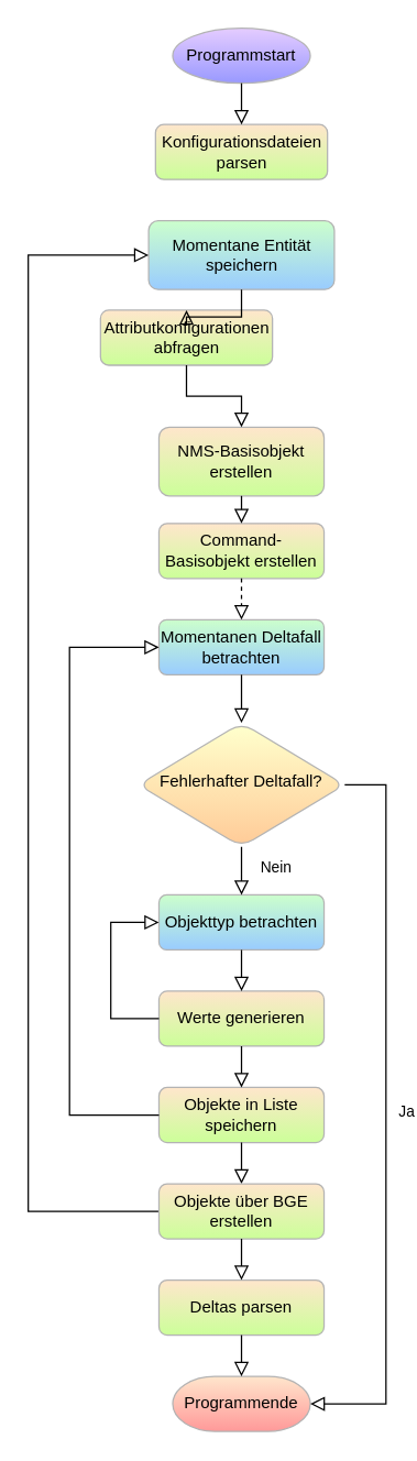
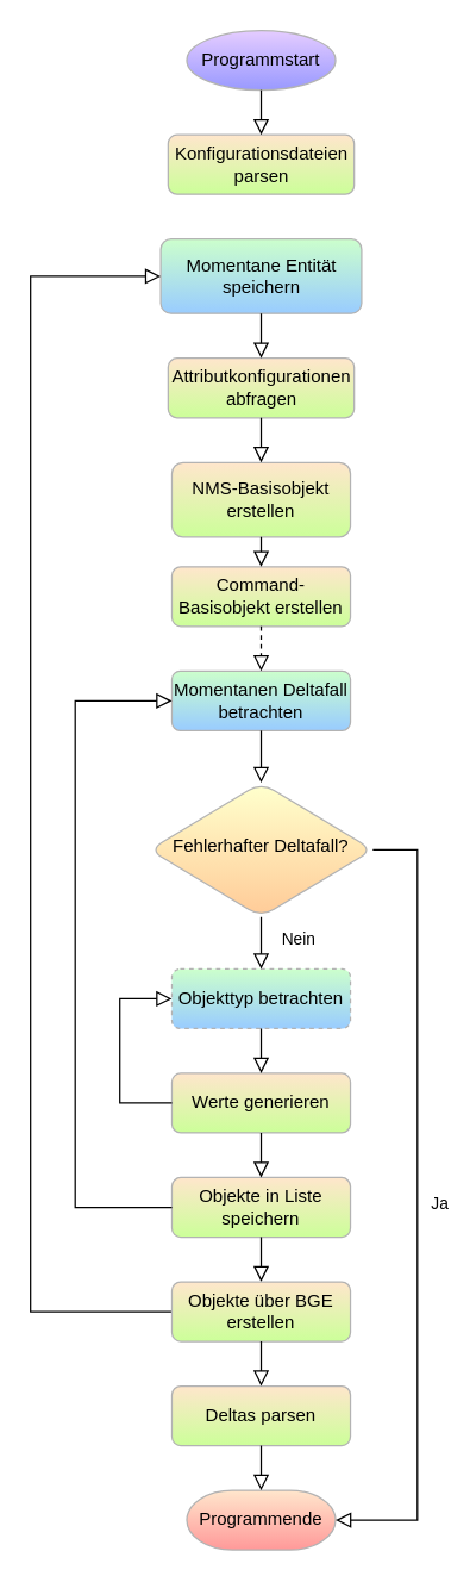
  <mxCell id="0" />
  <mxCell id="1" parent="0" />
  <mxCell id="2" value="Konfigurationsdateien parsen" style="rounded=1;whiteSpace=wrap;html=1;fontSize=12;glass=0;strokeWidth=1;shadow=0;gradientColor=#CCFF99;fillColor=#FFE6CC;strokeColor=#B3B3B3;fontColor=#000000;sketch=0;" parent="1" vertex="1"><mxGeometry x="112.5" y="90" width="125" height="40" as="geometry" /></mxCell>
- <mxCell id="3" value="Attributkonfigurationen abfragen" style="rounded=1;whiteSpace=wrap;html=1;fontSize=12;glass=0;strokeWidth=1;shadow=0;fillColor=#FFE6CC;strokeColor=#B3B3B3;fontColor=#000000;gradientColor=#CCFF99;sketch=0;" parent="1" vertex="1"><mxGeometry x="72.5" y="225" width="125" height="40" as="geometry" /></mxCell>
+ <mxCell id="3" value="Attributkonfigurationen abfragen" style="rounded=1;whiteSpace=wrap;html=1;fontSize=12;glass=0;strokeWidth=1;shadow=0;fillColor=#FFE6CC;strokeColor=#B3B3B3;fontColor=#000000;gradientColor=#CCFF99;sketch=0;" parent="1" vertex="1"><mxGeometry x="112.5" y="240" width="125" height="40" as="geometry" /></mxCell>
  <mxCell id="4" value="Momentane Entität speichern" style="rounded=1;whiteSpace=wrap;html=1;absoluteArcSize=1;arcSize=14;strokeWidth=1;shadow=0;glass=0;sketch=0;fontFamily=Helvetica;fontSize=12;fontColor=#000000;fillColor=#CCFFCC;gradientColor=#99CCFF;strokeColor=#B3B3B3;" parent="1" vertex="1"><mxGeometry x="107.5" y="160" width="135" height="50" as="geometry" /></mxCell>
  <mxCell id="5" value="" style="rounded=0;html=1;jettySize=auto;orthogonalLoop=1;fontSize=11;endArrow=block;endFill=0;endSize=8;strokeWidth=1;shadow=0;labelBackgroundColor=none;edgeStyle=orthogonalEdgeStyle;exitX=0.5;exitY=1;exitDx=0;exitDy=0;" parent="1" source="4" target="3" edge="1"><mxGeometry y="15" relative="1" as="geometry"><mxPoint as="offset" /><mxPoint x="185" y="130" as="sourcePoint" /><mxPoint x="185" y="170" as="targetPoint" /></mxGeometry></mxCell>
  <mxCell id="6" value="NMS-Basisobjekt erstellen" style="rounded=1;whiteSpace=wrap;html=1;fontSize=12;glass=0;strokeWidth=1;shadow=0;fillColor=#FFE6CC;strokeColor=#B3B3B3;fontColor=#000000;gradientColor=#CCFF99;sketch=0;" parent="1" vertex="1"><mxGeometry x="115" y="310" width="120" height="50" as="geometry" /></mxCell>
  <mxCell id="7" value="" style="rounded=0;html=1;jettySize=auto;orthogonalLoop=1;fontSize=11;endArrow=block;endFill=0;endSize=8;strokeWidth=1;shadow=0;labelBackgroundColor=none;edgeStyle=orthogonalEdgeStyle;exitX=0.5;exitY=1;exitDx=0;exitDy=0;entryX=0.5;entryY=0;entryDx=0;entryDy=0;" parent="1" source="3" target="6" edge="1"><mxGeometry y="15" relative="1" as="geometry"><mxPoint as="offset" /><mxPoint x="490" y="180" as="sourcePoint" /><mxPoint x="560" y="300" as="targetPoint" /></mxGeometry></mxCell>
  <mxCell id="8" value="Command-Basisobjekt erstellen" style="rounded=1;whiteSpace=wrap;html=1;fontSize=12;glass=0;strokeWidth=1;shadow=0;fillColor=#FFE6CC;strokeColor=#B3B3B3;fontColor=#000000;gradientColor=#CCFF99;sketch=0;" vertex="1" parent="1"><mxGeometry x="115" y="380" width="120" height="40" as="geometry" /></mxCell>
  <mxCell id="9" value="" style="rounded=0;html=1;jettySize=auto;orthogonalLoop=1;fontSize=11;endArrow=block;endFill=0;endSize=8;strokeWidth=1;shadow=0;labelBackgroundColor=none;edgeStyle=orthogonalEdgeStyle;exitX=0.5;exitY=1;exitDx=0;exitDy=0;entryX=0.5;entryY=0;entryDx=0;entryDy=0;" edge="1" parent="1" source="6" target="8"><mxGeometry y="15" relative="1" as="geometry"><mxPoint as="offset" /><mxPoint x="185" y="300" as="sourcePoint" /><mxPoint x="185" y="340" as="targetPoint" /></mxGeometry></mxCell>
  <mxCell id="10" value="Momentanen Deltafall betrachten" style="rounded=1;whiteSpace=wrap;html=1;fontSize=12;glass=0;strokeWidth=1;shadow=0;fillColor=#CCFFCC;strokeColor=#B3B3B3;fontColor=#000000;gradientColor=#99CCFF;sketch=0;arcSize=14;" vertex="1" parent="1"><mxGeometry x="115" y="450" width="120" height="40" as="geometry" /></mxCell>
  <mxCell id="11" value="" style="rounded=0;html=1;jettySize=auto;orthogonalLoop=1;fontSize=11;endArrow=block;endFill=0;endSize=8;strokeWidth=1;shadow=0;labelBackgroundColor=none;edgeStyle=orthogonalEdgeStyle;exitX=0.5;exitY=1;exitDx=0;exitDy=0;entryX=0.5;entryY=0;entryDx=0;entryDy=0;dashed=1;" edge="1" parent="1" source="8" target="10"><mxGeometry y="15" relative="1" as="geometry"><mxPoint as="offset" /><mxPoint x="185" y="380" as="sourcePoint" /><mxPoint x="185" y="420" as="targetPoint" /></mxGeometry></mxCell>
  <mxCell id="12" value="Fehlerhafter Deltafall?" style="rhombus;whiteSpace=wrap;html=1;shadow=0;fontFamily=Helvetica;fontSize=12;align=center;strokeWidth=1;spacing=6;spacingTop=-4;fillColor=#FFCC99;strokeColor=#B3B3B3;fontColor=#000000;rounded=1;glass=0;gradientColor=#FFFFCC;sketch=0;gradientDirection=north;" vertex="1" parent="1"><mxGeometry x="100" y="525" width="150" height="90" as="geometry" /></mxCell>
  <mxCell id="13" value="" style="rounded=0;html=1;jettySize=auto;orthogonalLoop=1;fontSize=11;endArrow=block;endFill=0;endSize=8;strokeWidth=1;shadow=0;labelBackgroundColor=none;edgeStyle=orthogonalEdgeStyle;exitX=0.5;exitY=1;exitDx=0;exitDy=0;entryX=0.5;entryY=0;entryDx=0;entryDy=0;" edge="1" parent="1" source="10" target="12"><mxGeometry y="15" relative="1" as="geometry"><mxPoint as="offset" /><mxPoint x="185" y="460" as="sourcePoint" /><mxPoint x="185" y="500" as="targetPoint" /></mxGeometry></mxCell>
- <mxCell id="14" value="Objekttyp betrachten" style="rounded=1;whiteSpace=wrap;html=1;fontSize=12;glass=0;strokeWidth=1;shadow=0;fillColor=#CCFFCC;strokeColor=#B3B3B3;fontColor=#000000;gradientColor=#99CCFF;sketch=0;arcSize=14;" vertex="1" parent="1"><mxGeometry x="115" y="650" width="120" height="40" as="geometry" /></mxCell>
+ <mxCell id="14" value="Objekttyp betrachten" style="rounded=1;whiteSpace=wrap;html=1;fontSize=12;glass=0;strokeWidth=1;shadow=0;fillColor=#CCFFCC;strokeColor=#B3B3B3;fontColor=#000000;gradientColor=#99CCFF;sketch=0;arcSize=14;dashed=1;" vertex="1" parent="1"><mxGeometry x="115" y="650" width="120" height="40" as="geometry" /></mxCell>
  <mxCell id="15" value="Nein" style="rounded=0;html=1;jettySize=auto;orthogonalLoop=1;fontSize=11;endArrow=block;endFill=0;endSize=8;strokeWidth=1;shadow=0;labelBackgroundColor=none;edgeStyle=orthogonalEdgeStyle;exitX=0.5;exitY=1;exitDx=0;exitDy=0;" edge="1" parent="1" source="12" target="14"><mxGeometry x="0.111" y="25" relative="1" as="geometry"><mxPoint as="offset" /><mxPoint x="310" y="640" as="sourcePoint" /><mxPoint x="310" y="680" as="targetPoint" /></mxGeometry></mxCell>
  <mxCell id="16" value="Werte generieren" style="rounded=1;whiteSpace=wrap;html=1;fontSize=12;glass=0;strokeWidth=1;shadow=0;fillColor=#FFE6CC;strokeColor=#B3B3B3;fontColor=#000000;gradientColor=#CCFF99;sketch=0;" vertex="1" parent="1"><mxGeometry x="115" y="720" width="120" height="40" as="geometry" /></mxCell>
  <mxCell id="17" value="" style="rounded=0;html=1;jettySize=auto;orthogonalLoop=1;fontSize=11;endArrow=block;endFill=0;endSize=8;strokeWidth=1;shadow=0;labelBackgroundColor=none;edgeStyle=orthogonalEdgeStyle;exitX=0.5;exitY=1;exitDx=0;exitDy=0;entryX=0.5;entryY=0;entryDx=0;entryDy=0;" edge="1" parent="1" source="14" target="16"><mxGeometry y="15" relative="1" as="geometry"><mxPoint as="offset" /><mxPoint x="185" y="540" as="sourcePoint" /><mxPoint x="185" y="570" as="targetPoint" /></mxGeometry></mxCell>
  <mxCell id="18" value="Objekte in Liste speichern" style="rounded=1;whiteSpace=wrap;html=1;fontSize=12;glass=0;strokeWidth=1;shadow=0;fillColor=#FFE6CC;strokeColor=#B3B3B3;fontColor=#000000;gradientColor=#CCFF99;sketch=0;" vertex="1" parent="1"><mxGeometry x="115" y="790" width="120" height="40" as="geometry" /></mxCell>
  <mxCell id="19" value="" style="rounded=0;html=1;jettySize=auto;orthogonalLoop=1;fontSize=11;endArrow=block;endFill=0;endSize=8;strokeWidth=1;shadow=0;labelBackgroundColor=none;edgeStyle=orthogonalEdgeStyle;exitX=0.5;exitY=1;exitDx=0;exitDy=0;entryX=0.5;entryY=0;entryDx=0;entryDy=0;" edge="1" parent="1" source="16" target="18"><mxGeometry y="15" relative="1" as="geometry"><mxPoint as="offset" /><mxPoint x="185" y="730" as="sourcePoint" /><mxPoint x="185" y="760" as="targetPoint" /></mxGeometry></mxCell>
  <mxCell id="20" value="Deltas parsen" style="rounded=1;whiteSpace=wrap;html=1;fontSize=12;glass=0;strokeWidth=1;shadow=0;fillColor=#FFE6CC;strokeColor=#B3B3B3;fontColor=#000000;gradientColor=#CCFF99;sketch=0;" vertex="1" parent="1"><mxGeometry x="115" y="930" width="120" height="40" as="geometry" /></mxCell>
  <mxCell id="21" value="" style="rounded=0;html=1;jettySize=auto;orthogonalLoop=1;fontSize=11;endArrow=block;endFill=0;endSize=8;strokeWidth=1;shadow=0;labelBackgroundColor=none;edgeStyle=orthogonalEdgeStyle;exitX=0.5;exitY=1;exitDx=0;exitDy=0;entryX=0.5;entryY=0;entryDx=0;entryDy=0;" edge="1" parent="1" source="18" target="29"><mxGeometry y="15" relative="1" as="geometry"><mxPoint as="offset" /><mxPoint x="185" y="800" as="sourcePoint" /><mxPoint x="175" y="860" as="targetPoint" /></mxGeometry></mxCell>
  <mxCell id="22" value="Programmende" style="strokeWidth=1;html=1;shape=mxgraph.flowchart.terminator;whiteSpace=wrap;fillColor=#FFE6CC;strokeColor=#B3B3B3;fontColor=#000000;rounded=1;glass=0;shadow=0;gradientColor=#FF9999;sketch=0;gradientDirection=south;" vertex="1" parent="1"><mxGeometry x="125" y="1000" width="100" height="40" as="geometry" /></mxCell>
  <mxCell id="23" value="" style="rounded=0;html=1;jettySize=auto;orthogonalLoop=1;fontSize=11;endArrow=block;endFill=0;endSize=8;strokeWidth=1;shadow=0;labelBackgroundColor=none;edgeStyle=orthogonalEdgeStyle;exitX=0.5;exitY=1;exitDx=0;exitDy=0;entryX=0.5;entryY=0;entryDx=0;entryDy=0;entryPerimeter=0;" edge="1" parent="1" source="20" target="22"><mxGeometry y="15" relative="1" as="geometry"><mxPoint as="offset" /><mxPoint x="185" y="870" as="sourcePoint" /><mxPoint x="175" y="930" as="targetPoint" /></mxGeometry></mxCell>
  <mxCell id="24" value="Programmstart" style="strokeWidth=1;html=1;shape=mxgraph.flowchart.start_1;whiteSpace=wrap;gradientColor=#9999FF;gradientDirection=south;fillColor=#E5CCFF;strokeColor=#B3B3B3;fontColor=#000000;rounded=1;glass=0;shadow=0;sketch=0;" vertex="1" parent="1"><mxGeometry x="125" y="20" width="100" height="40" as="geometry" /></mxCell>
  <mxCell id="25" value="" style="rounded=0;html=1;jettySize=auto;orthogonalLoop=1;fontSize=11;endArrow=block;endFill=0;endSize=8;strokeWidth=1;shadow=0;labelBackgroundColor=none;edgeStyle=orthogonalEdgeStyle;exitX=0.5;exitY=1;exitDx=0;exitDy=0;exitPerimeter=0;entryX=0.5;entryY=0;entryDx=0;entryDy=0;" edge="1" parent="1" source="24" target="2"><mxGeometry relative="1" as="geometry"><mxPoint x="185" y="10" as="sourcePoint" /><mxPoint x="185" y="40" as="targetPoint" /></mxGeometry></mxCell>
  <mxCell id="26" value="" style="rounded=0;html=1;jettySize=auto;orthogonalLoop=1;fontSize=11;endArrow=block;endFill=0;endSize=8;strokeWidth=1;shadow=0;labelBackgroundColor=none;edgeStyle=orthogonalEdgeStyle;entryX=0;entryY=0.5;entryDx=0;entryDy=0;exitX=0;exitY=0.5;exitDx=0;exitDy=0;" edge="1" parent="1" source="29" target="4"><mxGeometry x="0.42" y="-40" relative="1" as="geometry"><mxPoint as="offset" /><mxPoint x="10" y="920" as="sourcePoint" /><mxPoint x="40" y="290" as="targetPoint" /><Array as="points"><mxPoint x="20" y="880" /><mxPoint x="20" y="185" /></Array></mxGeometry></mxCell>
  <mxCell id="27" value="" style="rounded=0;html=1;jettySize=auto;orthogonalLoop=1;fontSize=11;endArrow=block;endFill=0;endSize=8;strokeWidth=1;shadow=0;labelBackgroundColor=none;edgeStyle=orthogonalEdgeStyle;exitX=0;exitY=0.5;exitDx=0;exitDy=0;entryX=0;entryY=0.5;entryDx=0;entryDy=0;" edge="1" parent="1" source="16" target="14"><mxGeometry y="15" relative="1" as="geometry"><mxPoint as="offset" /><mxPoint x="185" y="220" as="sourcePoint" /><mxPoint x="185" y="250" as="targetPoint" /><Array as="points"><mxPoint x="80" y="740" /><mxPoint x="80" y="670" /></Array></mxGeometry></mxCell>
  <mxCell id="28" value="Ja" style="rounded=0;html=1;jettySize=auto;orthogonalLoop=1;fontSize=11;endArrow=block;endFill=0;endSize=8;strokeWidth=1;shadow=0;labelBackgroundColor=none;edgeStyle=orthogonalEdgeStyle;exitX=1;exitY=0.5;exitDx=0;exitDy=0;entryX=1;entryY=0.5;entryDx=0;entryDy=0;entryPerimeter=0;" edge="1" parent="1" source="12" target="22"><mxGeometry y="15" relative="1" as="geometry"><mxPoint as="offset" /><mxPoint x="260" y="85" as="sourcePoint" /><mxPoint x="235" y="960" as="targetPoint" /><Array as="points"><mxPoint x="280" y="570" /><mxPoint x="280" y="1020" /></Array></mxGeometry></mxCell>
  <mxCell id="29" value="Objekte über BGE erstellen" style="rounded=1;whiteSpace=wrap;html=1;fontSize=12;glass=0;strokeWidth=1;shadow=0;fillColor=#FFE6CC;strokeColor=#B3B3B3;fontColor=#000000;gradientColor=#CCFF99;sketch=0;" vertex="1" parent="1"><mxGeometry x="115" y="860" width="120" height="40" as="geometry" /></mxCell>
  <mxCell id="30" value="" style="rounded=0;html=1;jettySize=auto;orthogonalLoop=1;fontSize=11;endArrow=block;endFill=0;endSize=8;strokeWidth=1;shadow=0;labelBackgroundColor=none;edgeStyle=orthogonalEdgeStyle;exitX=0.5;exitY=1;exitDx=0;exitDy=0;entryX=0.5;entryY=0;entryDx=0;entryDy=0;" edge="1" parent="1" source="29" target="20"><mxGeometry y="15" relative="1" as="geometry"><mxPoint as="offset" /><mxPoint x="185" y="840" as="sourcePoint" /><mxPoint x="185" y="870" as="targetPoint" /></mxGeometry></mxCell>
  <mxCell id="31" value="" style="rounded=0;html=1;jettySize=auto;orthogonalLoop=1;fontSize=11;endArrow=block;endFill=0;endSize=8;strokeWidth=1;shadow=0;labelBackgroundColor=none;edgeStyle=orthogonalEdgeStyle;exitX=0;exitY=0.5;exitDx=0;exitDy=0;entryX=0;entryY=0.5;entryDx=0;entryDy=0;" edge="1" parent="1" source="18" target="10"><mxGeometry y="15" relative="1" as="geometry"><mxPoint as="offset" /><mxPoint x="125" y="750" as="sourcePoint" /><mxPoint x="125" y="680" as="targetPoint" /><Array as="points"><mxPoint x="50" y="810" /><mxPoint x="50" y="470" /></Array></mxGeometry></mxCell>
